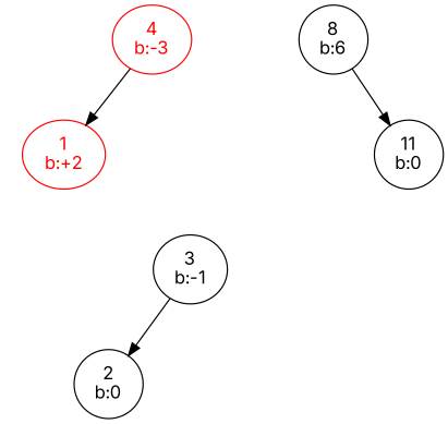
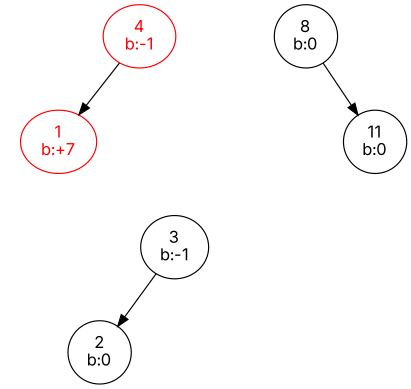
  digraph {
    fontname=Inter
    node [fontname=Inter style=invis]
    edge [fontname=Inter style=invis]
-   n1 [color=red fontcolor=red label="4\nb:-3" style=""]
+   n1 [color=red fontcolor=red label="4\nb:-1" style=""]
    m5 [width=0.1]
-   n3 [label="8\nb:6" style=""]
-   n4 [color=red fontcolor=red label="1\nb:+2" style=""]
+   n3 [label="8\nb:0" style=""]
+   n4 [color=red fontcolor=red label="1\nb:+7" style=""]
    l4 [width=0.1]
    r4 [width=0.1]
    n7 [label="3\nb:-1" style=""]
    l1 [width=0.1]
    m1 [width=0.1]
    n10 [label="2\nb:0" style=""]
    l3 [width=0.1]
    r3 [width=0.1]
    m8 [width=0.1]
    n14 [label="11\nb:0" style=""]
    subgraph sub_1 {
      rank=same
      n1
      m5
      n3
    }
    subgraph sub_2 {
      rank=same
      n4
      l4
      r4
    }
    subgraph sub_3 {
      rank=same
      n7
      l1
      m1
    }
    subgraph sub_4 {
      rank=same
      n10
      l3
      r3
    }
    subgraph sub_5 {
      rank=same
      m8
      n14
    }
    n1 -> m5
    n1 -> n4 [style=""]
    n1 -> l4
    n1 -> r4
    m5 -> n3
    n3 -> m8
    n3 -> n14 [style=""]
    n4 -> l4
    n4 -> l1
    n4 -> m1
    l4 -> r4
    n7 -> n10 [style=""]
    n7 -> l3
    n7 -> r3
    l1 -> m1
    m1 -> n7
    n10 -> l3
    l3 -> r3
    m8 -> n14
  }
